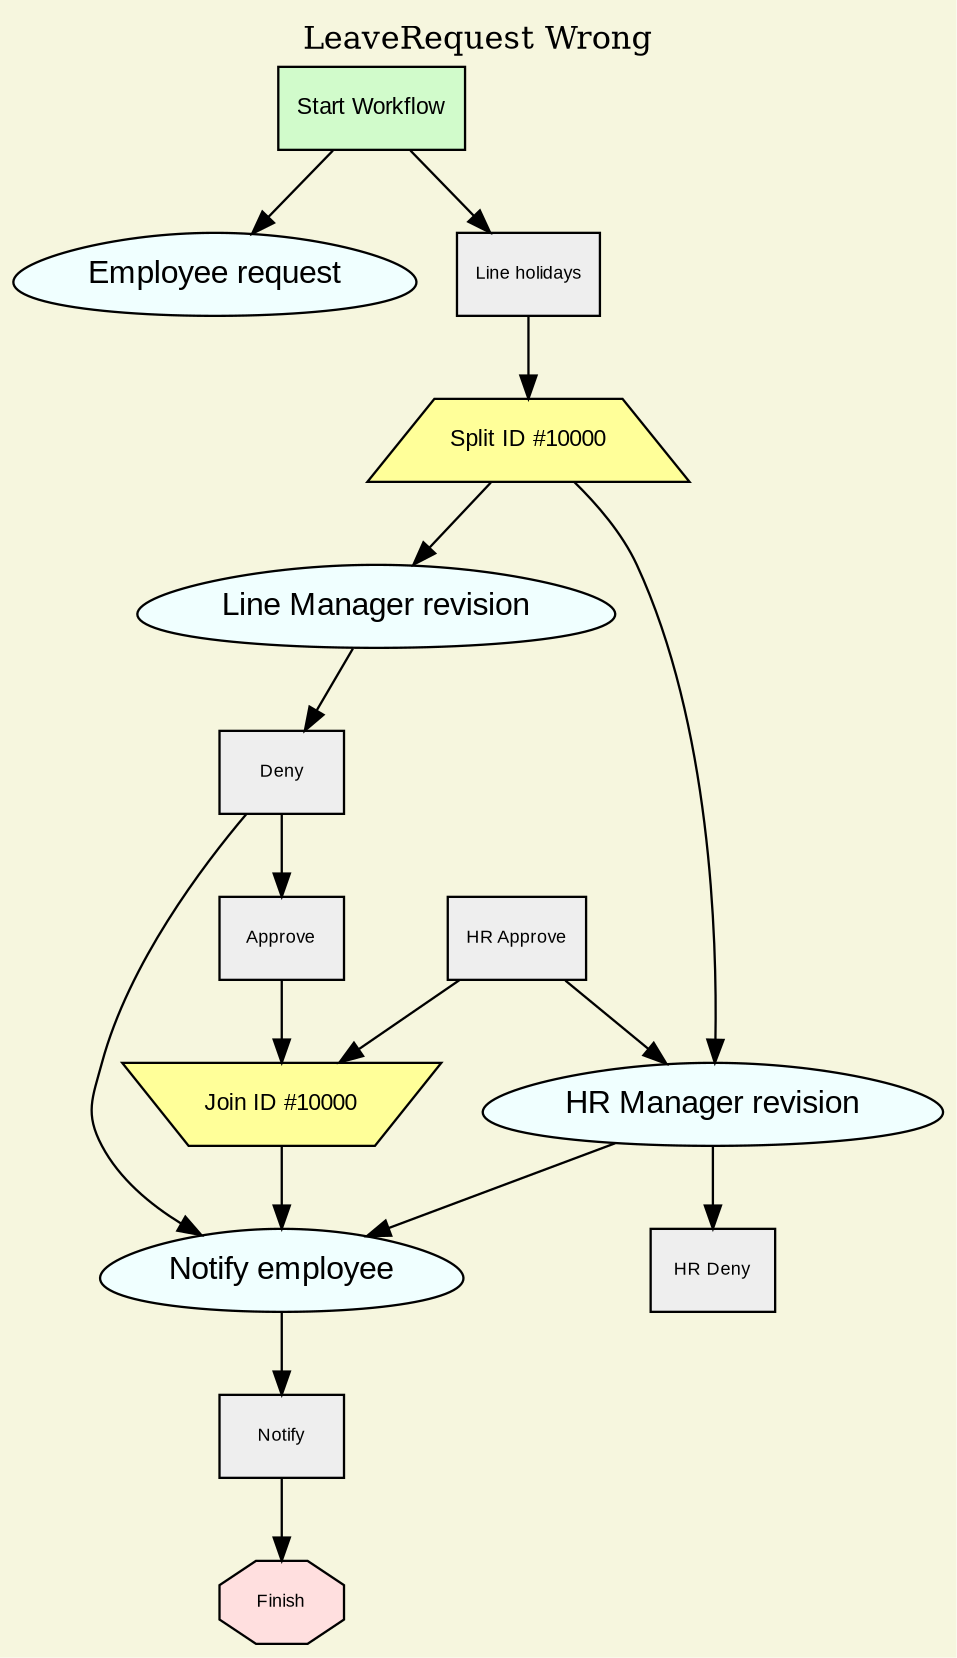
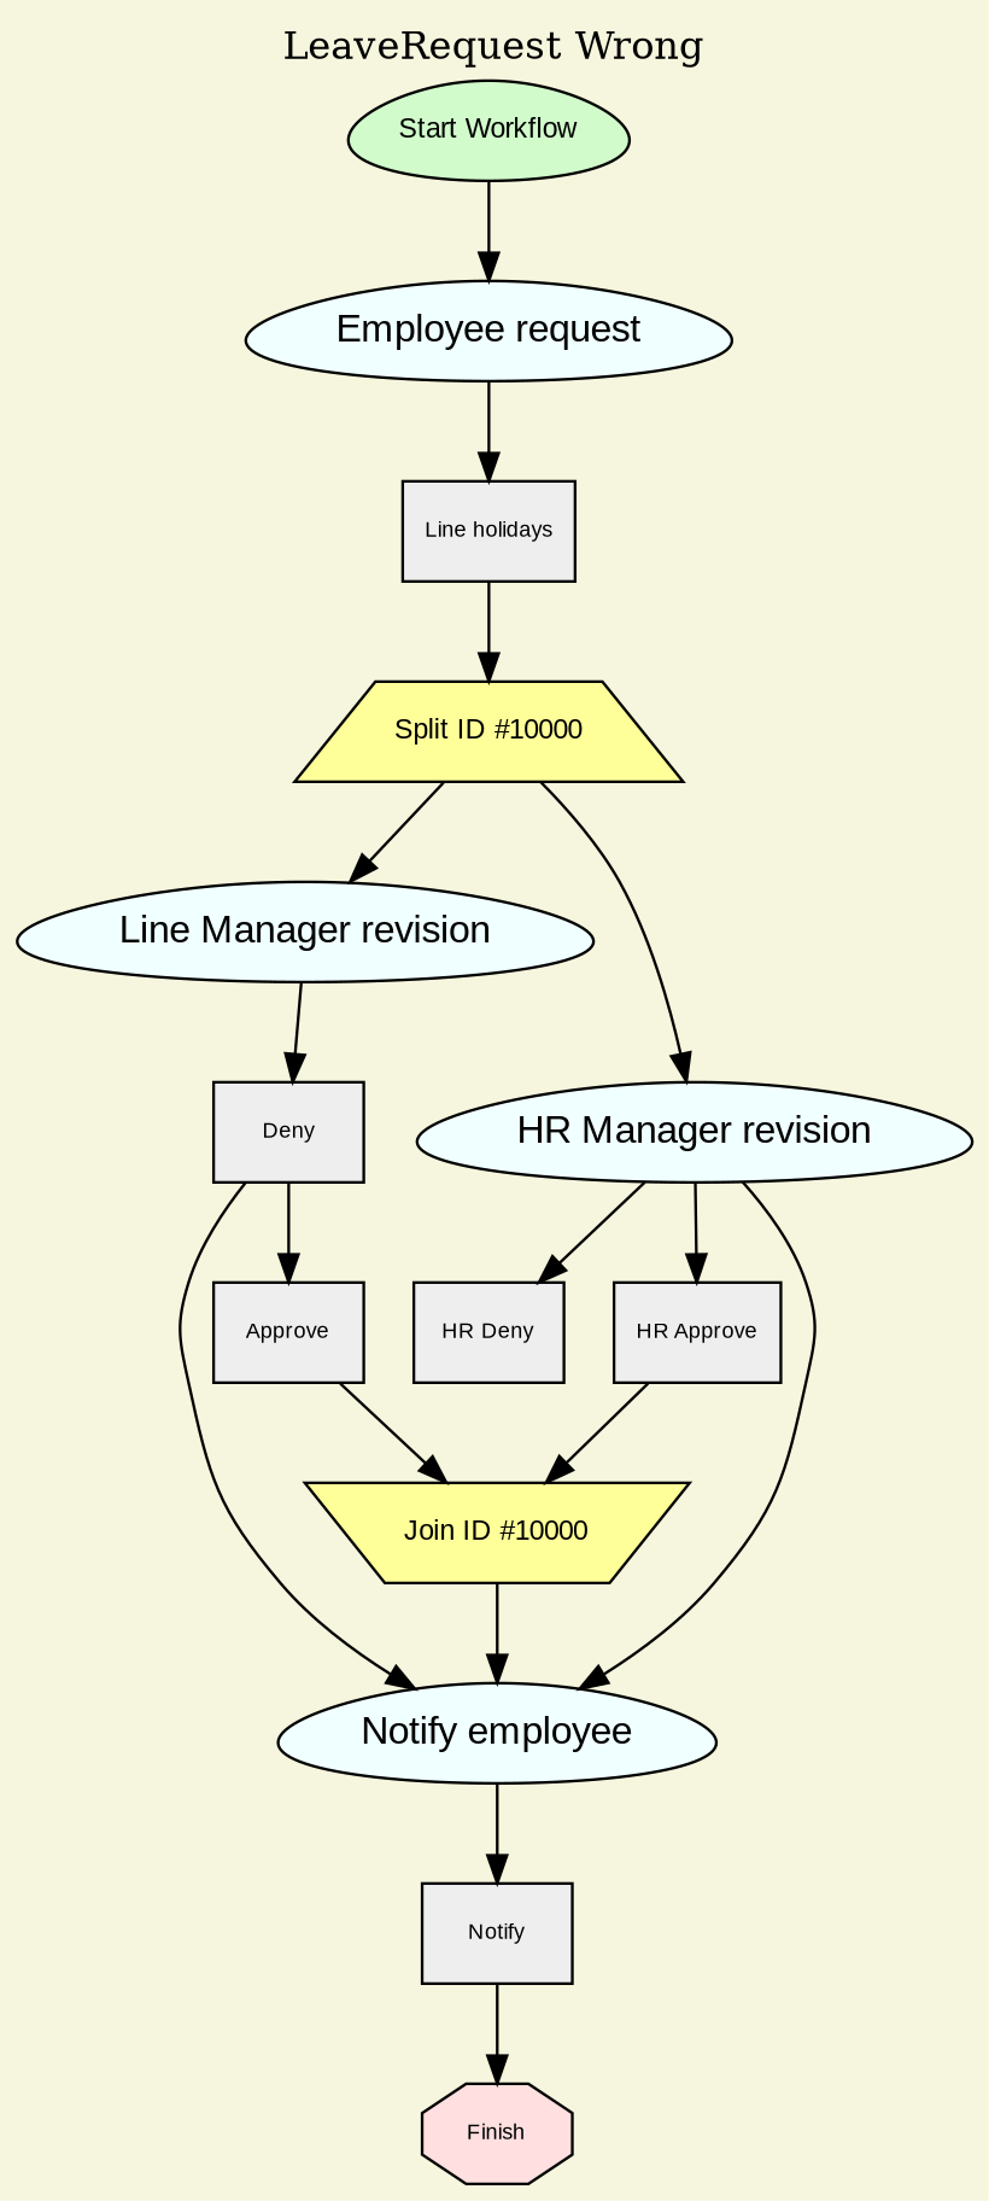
  digraph {
    bgcolor="#f6f6DE"
    label="LeaveRequest Wrong"
    labeljust=center
    labelloc=top
    node [color=black fillcolor="#eeeeee" fontcolor=black fontname=Arial fontsize=8 shape=box style=filled]
    edge [arrowtype=normal fontname=Arial fontsize=8]
-   n1 [fillcolor="#D1FBCB" fontsize=10 label="Start Workflow"]
+   n1 [fillcolor="#D1FBCB" fontsize=10 label="Start Workflow" shape=egg]
    n2 [fillcolor="#f0ffff" fontsize=14 label="Employee request" shape=egg]
    n3 [label="Line holidays"]
    n4 [fillcolor="#FFFF99" fontsize=10 label="Split ID #10000" shape=trapezium]
    n5 [fillcolor="#f0ffff" fontsize=14 label="Line Manager revision" shape=egg]
    n6 [fillcolor="#f0ffff" fontsize=14 label="HR Manager revision" shape=egg]
    n7 [label=Deny]
    n8 [label=Approve]
    n9 [fillcolor="#FFFF99" fontsize=10 label="Join ID #10000" shape=invtrapezium]
    n10 [fillcolor="#f0ffff" fontsize=14 label="Notify employee" shape=egg]
    n11 [label=Notify]
    n12 [label="HR Approve"]
    n13 [label="HR Deny"]
    n14 [fillcolor="#FFDFDF" label=Finish shape=octagon]
    n1 -> n2
-   n1 -> n3
+   n2 -> n3
    n3 -> n4
    n4 -> n5
    n4 -> n6
    n5 -> n7
    n6 -> n10
-   n12 -> n6
+   n6 -> n12
    n6 -> n13
    n7 -> n8
    n7 -> n10
    n8 -> n9
    n9 -> n10
    n10 -> n11
    n11 -> n14
    n12 -> n9
  }
